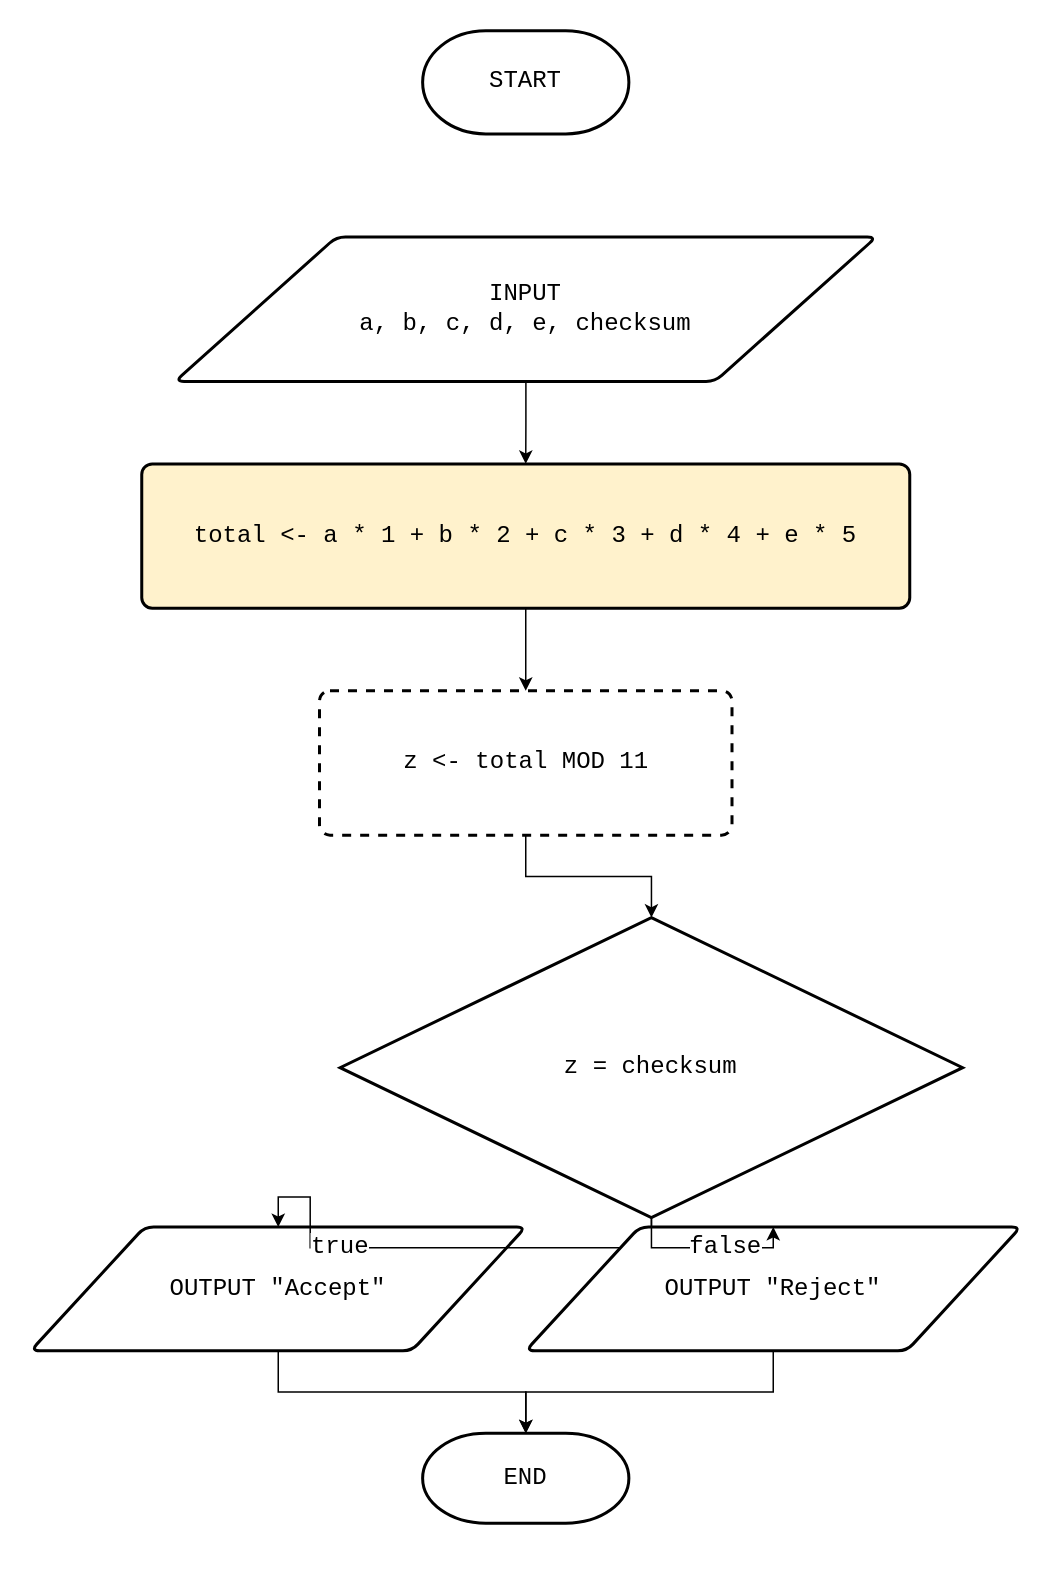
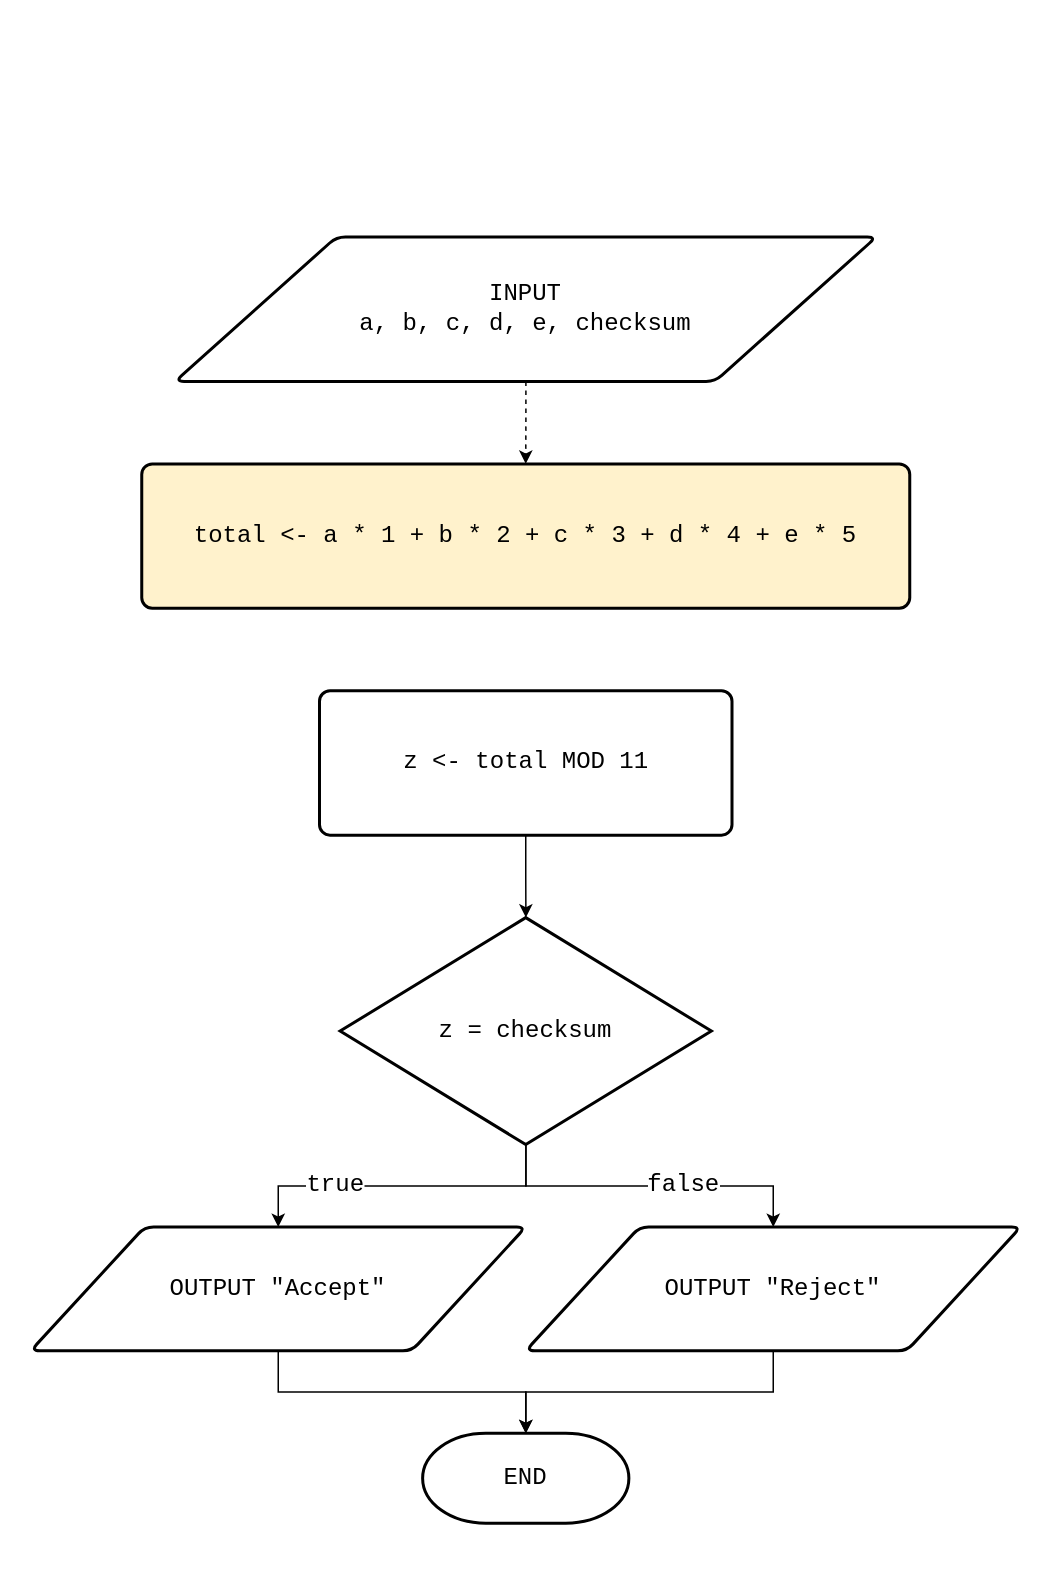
  <mxCell id="0" />
  <mxCell id="1" parent="0" />
  <mxCell id="2" value="" style="group" parent="1" vertex="1" connectable="0"><mxGeometry x="20" y="20" width="660" height="1017.5" as="geometry" /></mxCell>
- <mxCell id="3" value="&lt;span style=&quot;font-size: 16px;&quot;&gt;&lt;font style=&quot;font-size: 16px;&quot;&gt;START&lt;/font&gt;&lt;/span&gt;" style="strokeWidth=2;html=1;shape=mxgraph.flowchart.terminator;whiteSpace=wrap;fontSize=16;fontStyle=0;fontFamily=Courier New;" parent="2" vertex="1"><mxGeometry x="261.25" width="137.5" height="68.75" as="geometry" /></mxCell>
  <mxCell id="4" value="total &amp;lt;- a * 1 + b * 2 + c * 3 + d * 4 + e * 5" style="rounded=1;whiteSpace=wrap;html=1;absoluteArcSize=1;arcSize=14;strokeWidth=2;fontSize=16;fontStyle=0;fontFamily=Courier New;fillColor=#fff2cc;" parent="2" vertex="1"><mxGeometry x="74" y="288.75" width="512" height="96.25" as="geometry" /></mxCell>
- <mxCell id="5" value="" style="edgeStyle=orthogonalEdgeStyle;rounded=0;orthogonalLoop=1;jettySize=auto;html=1;fontFamily=Courier New;fontSize=16;" parent="2" source="6" target="4" edge="1"><mxGeometry relative="1" as="geometry" /></mxCell>
+ <mxCell id="5" value="" style="edgeStyle=orthogonalEdgeStyle;rounded=0;orthogonalLoop=1;jettySize=auto;html=1;fontFamily=Courier New;fontSize=16;dashed=1;" parent="2" source="6" target="4" edge="1"><mxGeometry relative="1" as="geometry" /></mxCell>
  <mxCell id="6" value="INPUT&lt;br style=&quot;font-size: 16px&quot;&gt;a, b, c, d, e, checksum" style="shape=parallelogram;html=1;strokeWidth=2;perimeter=parallelogramPerimeter;whiteSpace=wrap;rounded=1;arcSize=12;size=0.23;fontFamily=Courier New;fontSize=16;" parent="2" vertex="1"><mxGeometry x="96.25" y="137.5" width="467.5" height="96.25" as="geometry" /></mxCell>
- <mxCell id="7" value="z &amp;lt;- total MOD 11" style="rounded=1;whiteSpace=wrap;html=1;absoluteArcSize=1;arcSize=14;strokeWidth=2;fontFamily=Courier New;fontSize=16;dashed=1;" parent="2" vertex="1"><mxGeometry x="192.5" y="440" width="275" height="96.25" as="geometry" /></mxCell>
- <mxCell id="8" value="" style="edgeStyle=orthogonalEdgeStyle;rounded=0;orthogonalLoop=1;jettySize=auto;html=1;fontFamily=Courier New;fontSize=16;" parent="2" source="4" target="7" edge="1"><mxGeometry relative="1" as="geometry" /></mxCell>
- <mxCell id="9" value="z = checksum" style="strokeWidth=2;html=1;shape=mxgraph.flowchart.decision;whiteSpace=wrap;fontFamily=Courier New;fontSize=16;" parent="2" vertex="1"><mxGeometry x="206.25" y="591.25" width="415" height="200" as="geometry" /></mxCell>
+ <mxCell id="7" value="z &amp;lt;- total MOD 11" style="rounded=1;whiteSpace=wrap;html=1;absoluteArcSize=1;arcSize=14;strokeWidth=2;fontFamily=Courier New;fontSize=16;" parent="2" vertex="1"><mxGeometry x="192.5" y="440" width="275" height="96.25" as="geometry" /></mxCell>
+ <mxCell id="9" value="z = checksum" style="strokeWidth=2;html=1;shape=mxgraph.flowchart.decision;whiteSpace=wrap;fontFamily=Courier New;fontSize=16;" parent="2" vertex="1"><mxGeometry x="206.25" y="591.25" width="247.5" height="151.25" as="geometry" /></mxCell>
  <mxCell id="10" value="" style="edgeStyle=orthogonalEdgeStyle;rounded=0;orthogonalLoop=1;jettySize=auto;html=1;fontFamily=Courier New;fontSize=16;" parent="2" source="7" target="9" edge="1"><mxGeometry relative="1" as="geometry" /></mxCell>
  <mxCell id="11" value="OUTPUT &quot;Accept&quot;" style="shape=parallelogram;html=1;strokeWidth=2;perimeter=parallelogramPerimeter;whiteSpace=wrap;rounded=1;arcSize=12;size=0.23;fontFamily=Courier New;fontSize=16;" parent="2" vertex="1"><mxGeometry y="797.5" width="330" height="82.5" as="geometry" /></mxCell>
  <mxCell id="12" value="" style="edgeStyle=orthogonalEdgeStyle;rounded=0;orthogonalLoop=1;jettySize=auto;html=1;fontFamily=Courier New;fontSize=16;" parent="2" source="9" target="11" edge="1"><mxGeometry relative="1" as="geometry" /></mxCell>
  <mxCell id="13" value="true" style="text;html=1;align=center;verticalAlign=middle;resizable=0;points=[];labelBackgroundColor=#ffffff;fontSize=16;fontFamily=Courier New;" parent="12" vertex="1" connectable="0"><mxGeometry x="0.412" y="-1" relative="1" as="geometry"><mxPoint as="offset" /></mxGeometry></mxCell>
  <mxCell id="14" value="END" style="strokeWidth=2;html=1;shape=mxgraph.flowchart.terminator;whiteSpace=wrap;fontFamily=Courier New;fontSize=16;" parent="2" vertex="1"><mxGeometry x="261.25" y="935" width="137.5" height="60" as="geometry" /></mxCell>
  <mxCell id="15" value="" style="edgeStyle=orthogonalEdgeStyle;rounded=0;orthogonalLoop=1;jettySize=auto;html=1;fontFamily=Courier New;fontSize=16;" parent="2" source="11" target="14" edge="1"><mxGeometry relative="1" as="geometry" /></mxCell>
  <mxCell id="16" style="edgeStyle=orthogonalEdgeStyle;rounded=0;orthogonalLoop=1;jettySize=auto;html=1;entryX=0.5;entryY=0;entryDx=0;entryDy=0;entryPerimeter=0;fontFamily=Courier New;fontSize=16;" parent="2" source="17" target="14" edge="1"><mxGeometry relative="1" as="geometry" /></mxCell>
  <mxCell id="17" value="OUTPUT &quot;Reject&quot;" style="shape=parallelogram;html=1;strokeWidth=2;perimeter=parallelogramPerimeter;whiteSpace=wrap;rounded=1;arcSize=12;size=0.23;fontFamily=Courier New;fontSize=16;" parent="2" vertex="1"><mxGeometry x="330" y="797.5" width="330" height="82.5" as="geometry" /></mxCell>
  <mxCell id="18" style="edgeStyle=orthogonalEdgeStyle;rounded=0;orthogonalLoop=1;jettySize=auto;html=1;entryX=0.5;entryY=0;entryDx=0;entryDy=0;fontFamily=Courier New;fontSize=16;" parent="2" source="9" target="17" edge="1"><mxGeometry relative="1" as="geometry" /></mxCell>
  <mxCell id="19" value="false" style="text;html=1;align=center;verticalAlign=middle;resizable=0;points=[];labelBackgroundColor=#ffffff;fontSize=16;fontFamily=Courier New;" parent="18" vertex="1" connectable="0"><mxGeometry x="0.2" y="1" relative="1" as="geometry"><mxPoint as="offset" /></mxGeometry></mxCell>
